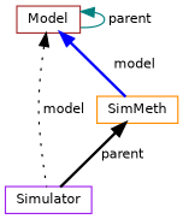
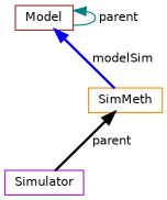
  digraph {
    node [fillcolor=white fontname=Helvetica fontsize=10 shape=record style=filled]
    edge [color=black dir=back fontname=Helvetica fontsize=10 labelfontname=Helvetica labelfontsize=10 style=bold]
    n1 [color=purple fontcolor=black height=0.2 label=Simulator width=0.4]
    n2 [color=brown height=0.2 label=Model width=0.4]
    n3 [color=darkorange height=0.2 label=SimMeth width=0.4]
-   n2 -> n1 [label=" model" style=dotted]
    n2 -> n2 [color=teal label=" parent" style=solid]
-   n2 -> n3 [color=blue label=" model"]
+   n2 -> n3 [color=blue label=" modelSim"]
    n3 -> n1 [label=" parent"]
  }
